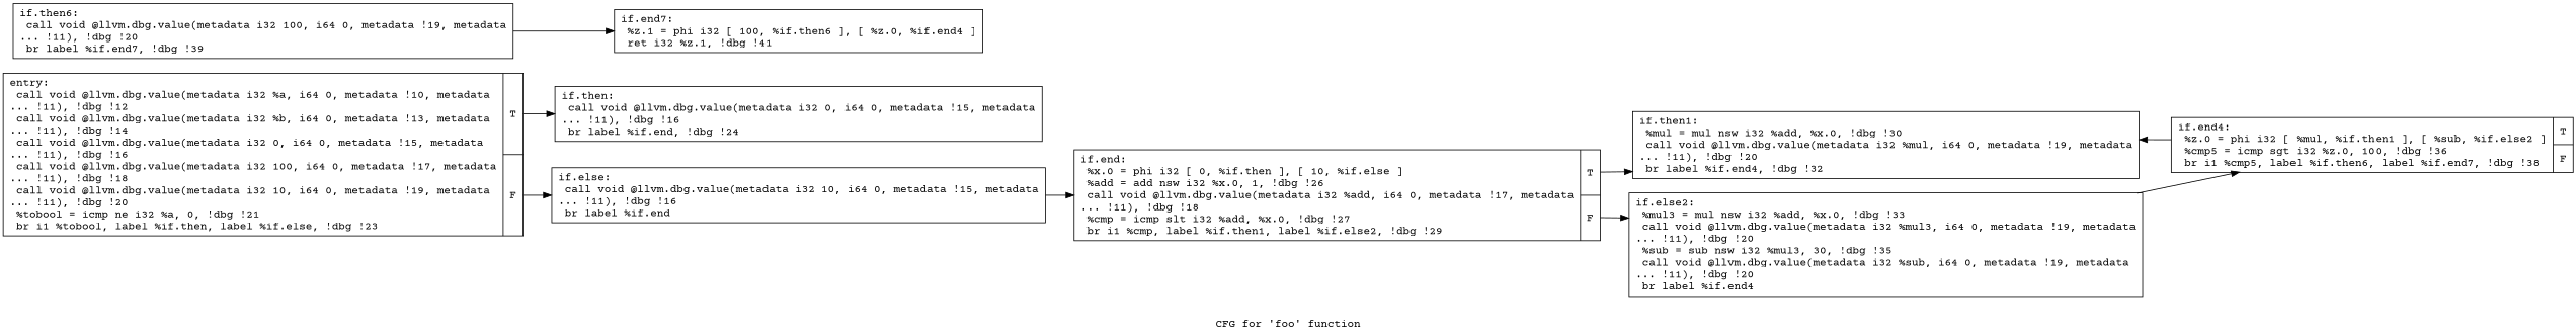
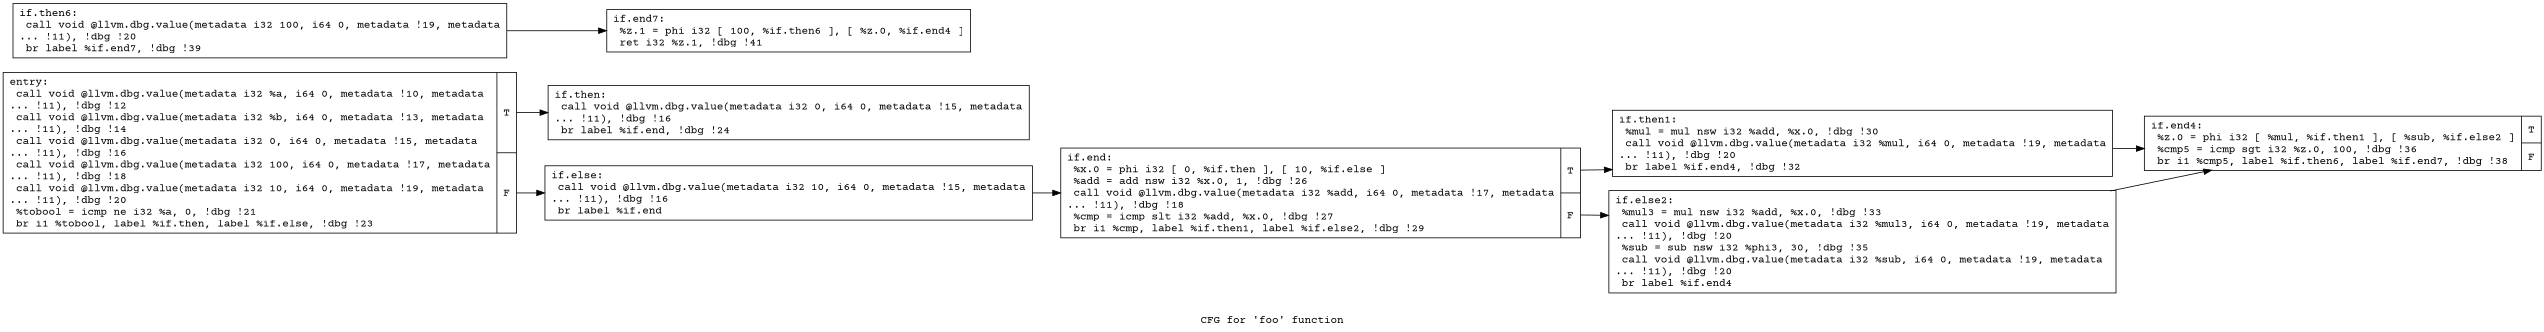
  digraph {
    fontname="Courier Prime"
    label="CFG for 'foo' function"
    rankdir=LR
    node [fontname="Courier Prime" shape=record]
    edge [fontname="Courier Prime"]
    n1 [label="{entry:\l  call void @llvm.dbg.value(metadata i32 %a, i64 0, metadata !10, metadata\l... !11), !dbg !12\l  call void @llvm.dbg.value(metadata i32 %b, i64 0, metadata !13, metadata\l... !11), !dbg !14\l  call void @llvm.dbg.value(metadata i32 0, i64 0, metadata !15, metadata\l... !11), !dbg !16\l  call void @llvm.dbg.value(metadata i32 100, i64 0, metadata !17, metadata\l... !11), !dbg !18\l  call void @llvm.dbg.value(metadata i32 10, i64 0, metadata !19, metadata\l... !11), !dbg !20\l  %tobool = icmp ne i32 %a, 0, !dbg !21\l  br i1 %tobool, label %if.then, label %if.else, !dbg !23\l|{<s0>T|<s1>F}}"]
    n2 [label="{if.then:                                          \l  call void @llvm.dbg.value(metadata i32 0, i64 0, metadata !15, metadata\l... !11), !dbg !16\l  br label %if.end, !dbg !24\l}"]
    n3 [label="{if.else:                                          \l  call void @llvm.dbg.value(metadata i32 10, i64 0, metadata !15, metadata\l... !11), !dbg !16\l  br label %if.end\l}"]
    n4 [label="{if.end:                                           \l  %x.0 = phi i32 [ 0, %if.then ], [ 10, %if.else ]\l  %add = add nsw i32 %x.0, 1, !dbg !26\l  call void @llvm.dbg.value(metadata i32 %add, i64 0, metadata !17, metadata\l... !11), !dbg !18\l  %cmp = icmp slt i32 %add, %x.0, !dbg !27\l  br i1 %cmp, label %if.then1, label %if.else2, !dbg !29\l|{<s0>T|<s1>F}}"]
    n5 [label="{if.then1:                                         \l  %mul = mul nsw i32 %add, %x.0, !dbg !30\l  call void @llvm.dbg.value(metadata i32 %mul, i64 0, metadata !19, metadata\l... !11), !dbg !20\l  br label %if.end4, !dbg !32\l}"]
-   n6 [label="{if.else2:                                         \l  %mul3 = mul nsw i32 %add, %x.0, !dbg !33\l  call void @llvm.dbg.value(metadata i32 %mul3, i64 0, metadata !19, metadata\l... !11), !dbg !20\l  %sub = sub nsw i32 %mul3, 30, !dbg !35\l  call void @llvm.dbg.value(metadata i32 %sub, i64 0, metadata !19, metadata\l... !11), !dbg !20\l  br label %if.end4\l}"]
+   n6 [label="{if.else2:                                         \l  %mul3 = mul nsw i32 %add, %x.0, !dbg !33\l  call void @llvm.dbg.value(metadata i32 %mul3, i64 0, metadata !19, metadata\l... !11), !dbg !20\l  %sub = sub nsw i32 %phi3, 30, !dbg !35\l  call void @llvm.dbg.value(metadata i32 %sub, i64 0, metadata !19, metadata\l... !11), !dbg !20\l  br label %if.end4\l}"]
    n7 [label="{if.end4:                                          \l  %z.0 = phi i32 [ %mul, %if.then1 ], [ %sub, %if.else2 ]\l  %cmp5 = icmp sgt i32 %z.0, 100, !dbg !36\l  br i1 %cmp5, label %if.then6, label %if.end7, !dbg !38\l|{<s0>T|<s1>F}}"]
    n8 [label="{if.then6:                                         \l  call void @llvm.dbg.value(metadata i32 100, i64 0, metadata !19, metadata\l... !11), !dbg !20\l  br label %if.end7, !dbg !39\l}"]
    n9 [label="{if.end7:                                          \l  %z.1 = phi i32 [ 100, %if.then6 ], [ %z.0, %if.end4 ]\l  ret i32 %z.1, !dbg !41\l}"]
    n1 -> n2 [tailport=s0]
    n1 -> n3 [tailport=s1]
    n3 -> n4
    n4 -> n5 [tailport=s0]
    n4 -> n6 [tailport=s1]
-   n7 -> n5
+   n5 -> n7
    n6 -> n7
    n8 -> n9
  }
